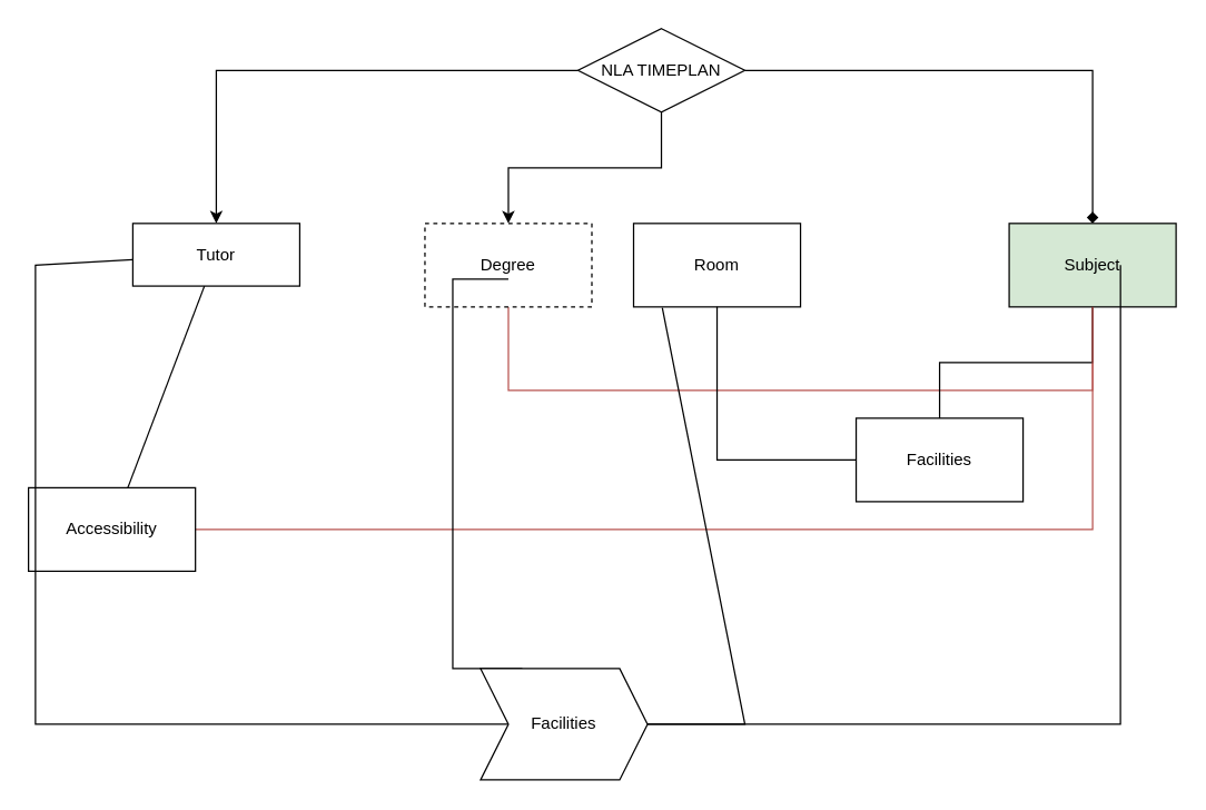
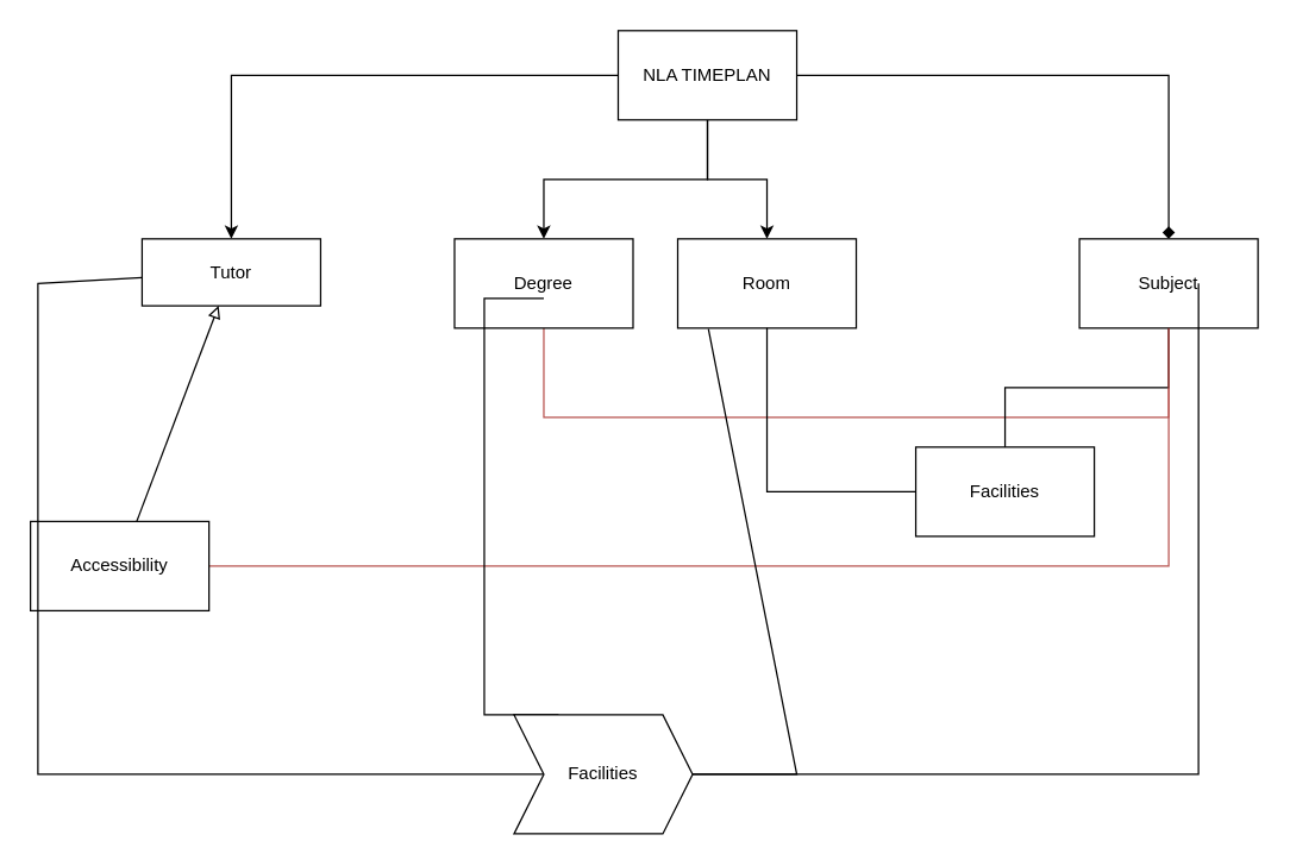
  <mxCell id="0" />
  <mxCell id="1" parent="0" />
+ <mxCell id="2" value="" style="edgeStyle=orthogonalEdgeStyle;rounded=0;orthogonalLoop=1;jettySize=auto;html=1;" parent="1" source="6" target="7" edge="1"><mxGeometry relative="1" as="geometry" /></mxCell>
  <mxCell id="3" value="" style="edgeStyle=orthogonalEdgeStyle;rounded=0;orthogonalLoop=1;jettySize=auto;html=1;endArrow=diamond;" parent="1" source="6" target="9" edge="1"><mxGeometry relative="1" as="geometry" /></mxCell>
  <mxCell id="4" value="" style="edgeStyle=orthogonalEdgeStyle;rounded=0;orthogonalLoop=1;jettySize=auto;html=1;" parent="1" source="6" target="10" edge="1"><mxGeometry relative="1" as="geometry" /></mxCell>
  <mxCell id="5" value="" style="edgeStyle=orthogonalEdgeStyle;rounded=0;orthogonalLoop=1;jettySize=auto;html=1;" parent="1" source="6" target="11" edge="1"><mxGeometry relative="1" as="geometry" /></mxCell>
- <mxCell id="6" value="NLA TIMEPLAN" style="rhombus;whiteSpace=wrap;html=1;" parent="1" vertex="1"><mxGeometry x="415" y="20" width="120" height="60" as="geometry" /></mxCell>
+ <mxCell id="6" value="NLA TIMEPLAN" style="whiteSpace=wrap;html=1;" parent="1" vertex="1"><mxGeometry x="415" y="20" width="120" height="60" as="geometry" /></mxCell>
  <mxCell id="7" value="Room" style="whiteSpace=wrap;html=1;" parent="1" vertex="1"><mxGeometry x="455" y="160" width="120" height="60" as="geometry" /></mxCell>
  <mxCell id="8" style="edgeStyle=orthogonalEdgeStyle;rounded=0;orthogonalLoop=1;jettySize=auto;html=1;fillColor=#f8cecc;strokeColor=#b85450;endArrow=none;endFill=0;" edge="1" parent="1" source="9" target="10"><mxGeometry relative="1" as="geometry"><Array as="points"><mxPoint x="785" y="280" /><mxPoint x="365" y="280" /></Array></mxGeometry></mxCell>
- <mxCell id="9" value="Subject" style="whiteSpace=wrap;html=1;fillColor=#d5e8d4;" parent="1" vertex="1"><mxGeometry x="725" y="160" width="120" height="60" as="geometry" /></mxCell>
- <mxCell id="10" value="Degree" style="whiteSpace=wrap;html=1;dashed=1;" parent="1" vertex="1"><mxGeometry x="305" y="160" width="120" height="60" as="geometry" /></mxCell>
+ <mxCell id="9" value="Subject" style="whiteSpace=wrap;html=1;" parent="1" vertex="1"><mxGeometry x="725" y="160" width="120" height="60" as="geometry" /></mxCell>
+ <mxCell id="10" value="Degree" style="whiteSpace=wrap;html=1;" parent="1" vertex="1"><mxGeometry x="305" y="160" width="120" height="60" as="geometry" /></mxCell>
  <mxCell id="11" value="Tutor" style="whiteSpace=wrap;html=1;" parent="1" vertex="1"><mxGeometry x="95" y="160" width="120" height="45" as="geometry" /></mxCell>
  <mxCell id="12" style="edgeStyle=orthogonalEdgeStyle;rounded=0;orthogonalLoop=1;jettySize=auto;html=1;endArrow=none;endFill=0;" edge="1" parent="1" source="14" target="7"><mxGeometry relative="1" as="geometry" /></mxCell>
  <mxCell id="13" style="edgeStyle=orthogonalEdgeStyle;rounded=0;orthogonalLoop=1;jettySize=auto;html=1;endArrow=none;endFill=0;" edge="1" parent="1" source="14" target="9"><mxGeometry relative="1" as="geometry" /></mxCell>
  <mxCell id="14" value="Facilities" style="whiteSpace=wrap;html=1;" vertex="1" parent="1"><mxGeometry x="615" y="300" width="120" height="60" as="geometry" /></mxCell>
  <mxCell id="15" style="edgeStyle=orthogonalEdgeStyle;rounded=0;orthogonalLoop=1;jettySize=auto;html=1;fillColor=#f8cecc;strokeColor=#b85450;endArrow=none;endFill=0;entryX=0.5;entryY=1;entryDx=0;entryDy=0;" edge="1" parent="1" source="17" target="9"><mxGeometry relative="1" as="geometry"><mxPoint x="785" y="230" as="targetPoint" /></mxGeometry></mxCell>
- <mxCell id="16" style="rounded=0;orthogonalLoop=1;jettySize=auto;html=1;fillColor=#f8cecc;strokeColor=default;endArrow=none;endFill=0;" edge="1" parent="1" source="17" target="11"><mxGeometry relative="1" as="geometry" /></mxCell>
+ <mxCell id="16" style="rounded=0;orthogonalLoop=1;jettySize=auto;html=1;fillColor=#f8cecc;strokeColor=default;endArrow=block;endFill=0;" edge="1" parent="1" source="17" target="11"><mxGeometry relative="1" as="geometry" /></mxCell>
  <mxCell id="17" value="Accessibility" style="whiteSpace=wrap;html=1;" vertex="1" parent="1"><mxGeometry x="20" y="350" width="120" height="60" as="geometry" /></mxCell>
  <mxCell id="18" style="edgeStyle=none;rounded=0;orthogonalLoop=1;jettySize=auto;html=1;entryX=0.667;entryY=0.5;entryDx=0;entryDy=0;entryPerimeter=0;strokeColor=default;endArrow=none;endFill=0;" edge="1" parent="1" source="22" target="9"><mxGeometry relative="1" as="geometry"><Array as="points"><mxPoint x="805" y="520" /></Array></mxGeometry></mxCell>
  <mxCell id="19" style="edgeStyle=none;rounded=0;orthogonalLoop=1;jettySize=auto;html=1;strokeColor=default;endArrow=none;endFill=0;" edge="1" parent="1" source="22" target="11"><mxGeometry relative="1" as="geometry"><Array as="points"><mxPoint x="25" y="520" /><mxPoint x="25" y="190" /></Array></mxGeometry></mxCell>
  <mxCell id="20" style="edgeStyle=none;rounded=0;orthogonalLoop=1;jettySize=auto;html=1;entryX=0.5;entryY=0.667;entryDx=0;entryDy=0;entryPerimeter=0;strokeColor=default;endArrow=none;endFill=0;exitX=0.25;exitY=0;exitDx=0;exitDy=0;" edge="1" parent="1" source="22" target="10"><mxGeometry relative="1" as="geometry"><Array as="points"><mxPoint x="325" y="480" /><mxPoint x="325" y="200" /></Array></mxGeometry></mxCell>
  <mxCell id="21" style="edgeStyle=none;rounded=0;orthogonalLoop=1;jettySize=auto;html=1;strokeColor=default;endArrow=none;endFill=0;entryX=0.172;entryY=1.011;entryDx=0;entryDy=0;entryPerimeter=0;" edge="1" parent="1" source="22" target="7"><mxGeometry relative="1" as="geometry"><Array as="points"><mxPoint x="535" y="520" /></Array></mxGeometry></mxCell>
  <mxCell id="22" value="Facilities" style="shape=step;perimeter=stepPerimeter;whiteSpace=wrap;html=1;fixedSize=1;" vertex="1" parent="1"><mxGeometry x="345" y="480" width="120" height="80" as="geometry" /></mxCell>
